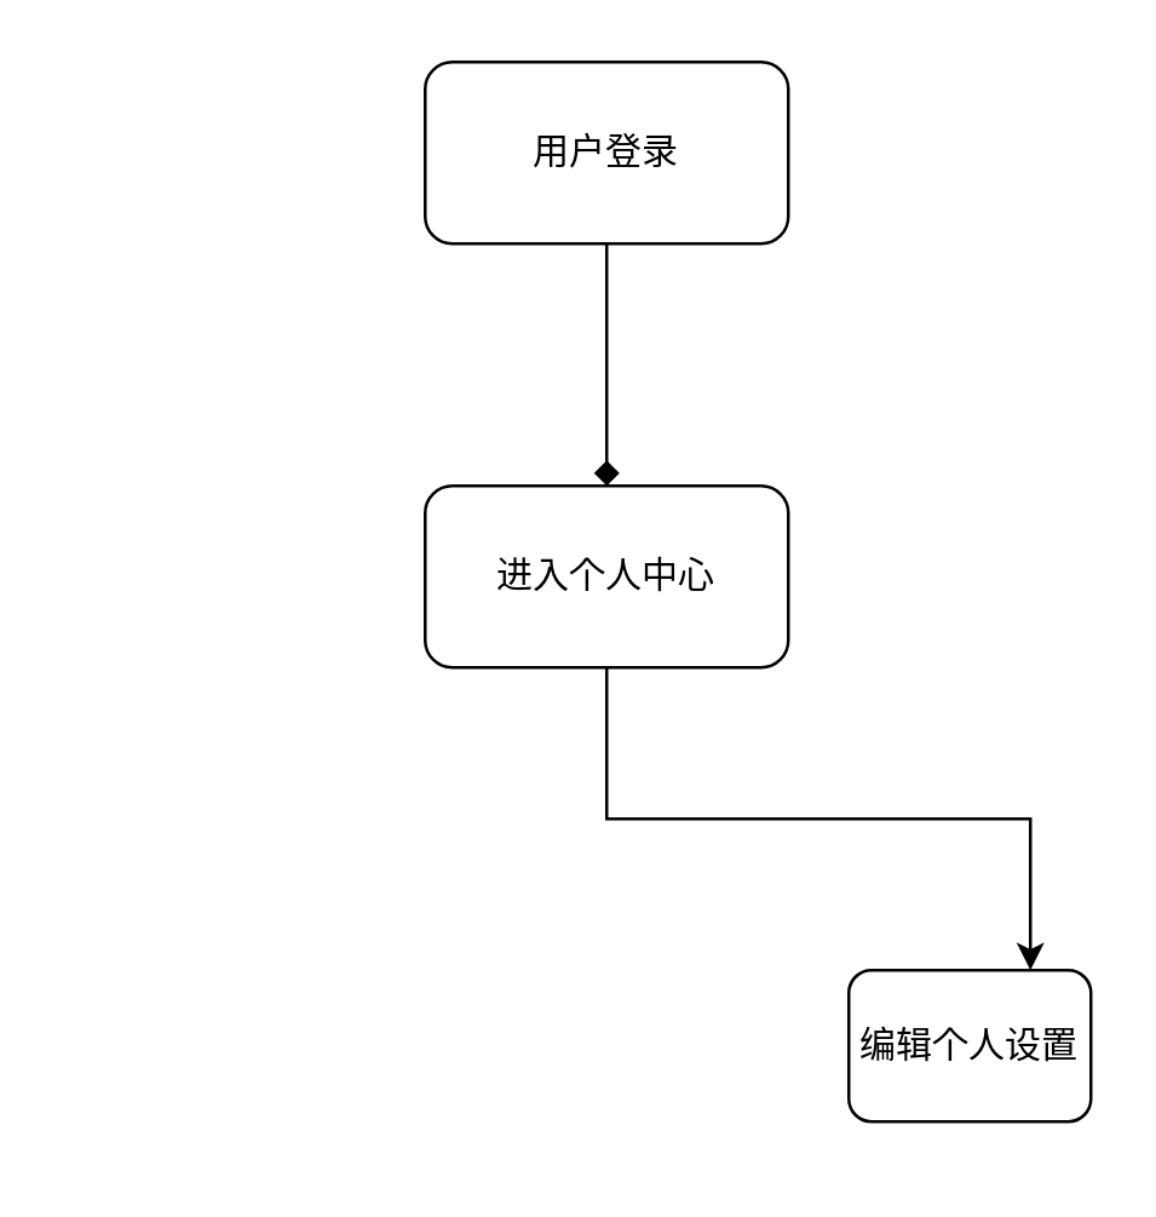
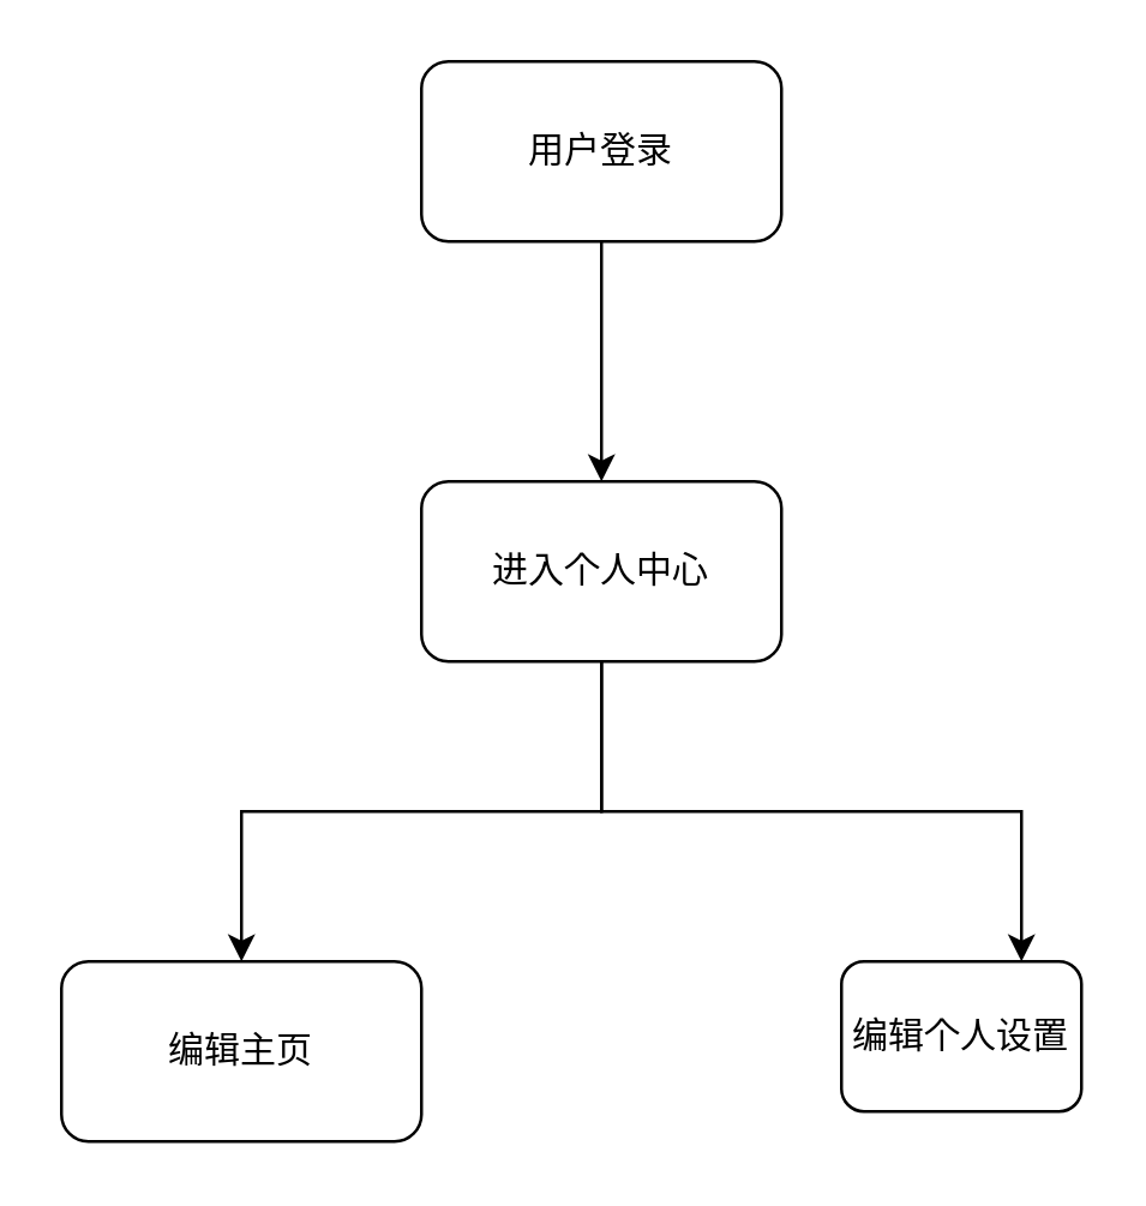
  <mxCell id="0" />
  <mxCell id="1" parent="0" />
- <mxCell id="2" value="" style="edgeStyle=orthogonalEdgeStyle;rounded=0;orthogonalLoop=1;jettySize=auto;html=1;endArrow=diamond;" edge="1" parent="1" source="3" target="6"><mxGeometry relative="1" as="geometry" /></mxCell>
+ <mxCell id="2" value="" style="edgeStyle=orthogonalEdgeStyle;rounded=0;orthogonalLoop=1;jettySize=auto;html=1;" edge="1" parent="1" source="3" target="6"><mxGeometry relative="1" as="geometry" /></mxCell>
  <mxCell id="3" value="用户登录" style="rounded=1;whiteSpace=wrap;html=1;" vertex="1" parent="1"><mxGeometry x="140" y="20" width="120" height="60" as="geometry" /></mxCell>
+ <mxCell id="4" value="" style="edgeStyle=orthogonalEdgeStyle;rounded=0;orthogonalLoop=1;jettySize=auto;html=1;" edge="1" parent="1" source="6" target="7"><mxGeometry relative="1" as="geometry" /></mxCell>
  <mxCell id="5" value="" style="edgeStyle=orthogonalEdgeStyle;rounded=0;orthogonalLoop=1;jettySize=auto;html=1;" edge="1" parent="1" source="6" target="8"><mxGeometry relative="1" as="geometry"><Array as="points"><mxPoint x="200" y="270" /><mxPoint x="340" y="270" /></Array></mxGeometry></mxCell>
  <mxCell id="6" value="进入个人中心" style="whiteSpace=wrap;html=1;rounded=1;" vertex="1" parent="1"><mxGeometry x="140" y="160" width="120" height="60" as="geometry" /></mxCell>
+ <mxCell id="7" value="编辑主页" style="whiteSpace=wrap;html=1;rounded=1;" vertex="1" parent="1"><mxGeometry x="20" y="320" width="120" height="60" as="geometry" /></mxCell>
  <mxCell id="8" value="编辑个人设置" style="whiteSpace=wrap;html=1;rounded=1;" vertex="1" parent="1"><mxGeometry x="280" y="320" width="80" height="50" as="geometry" /></mxCell>
